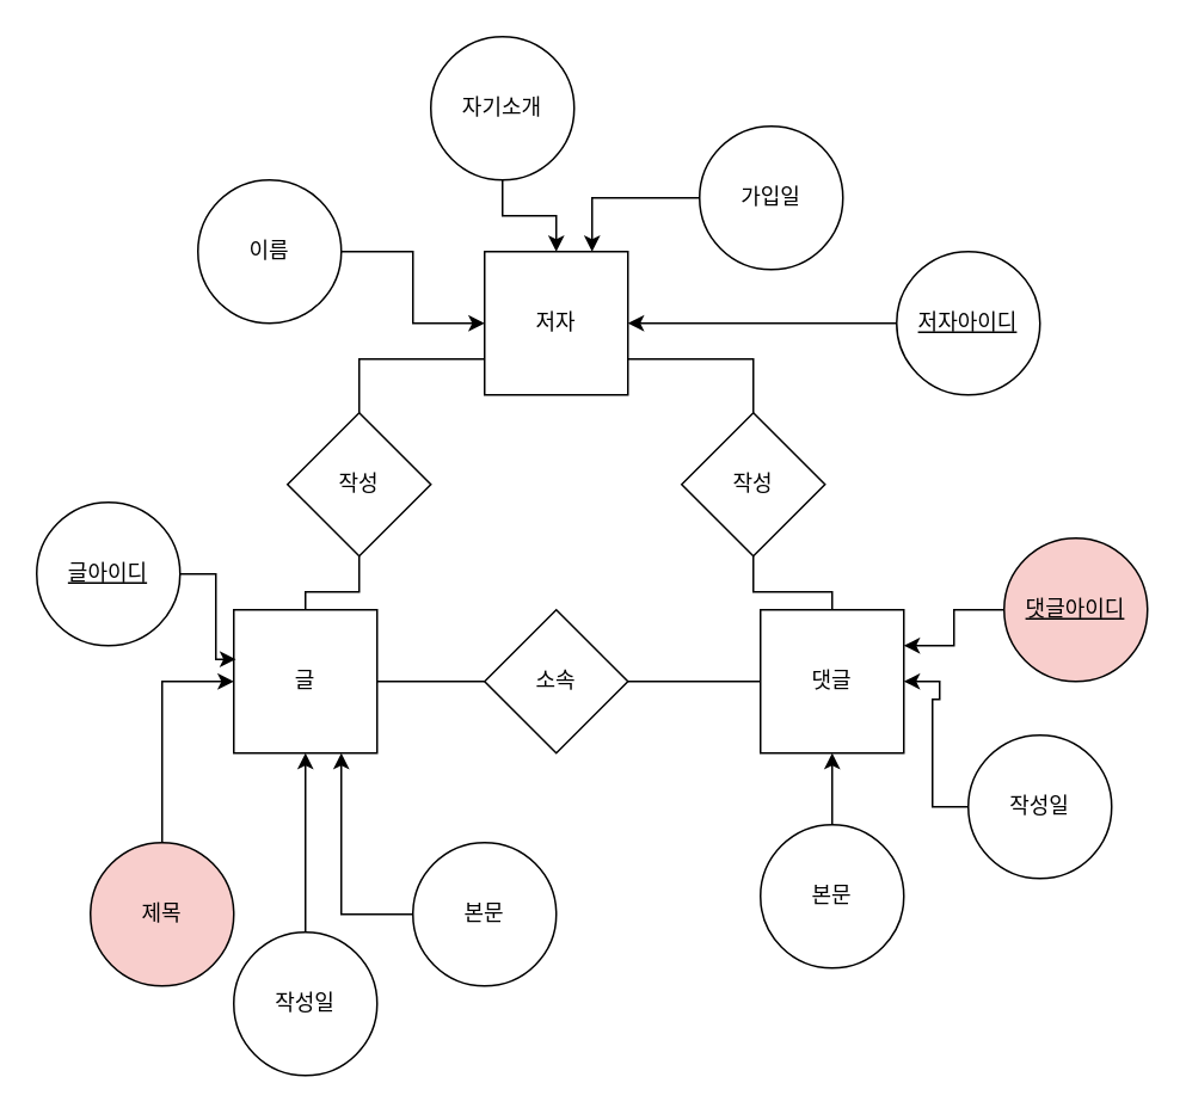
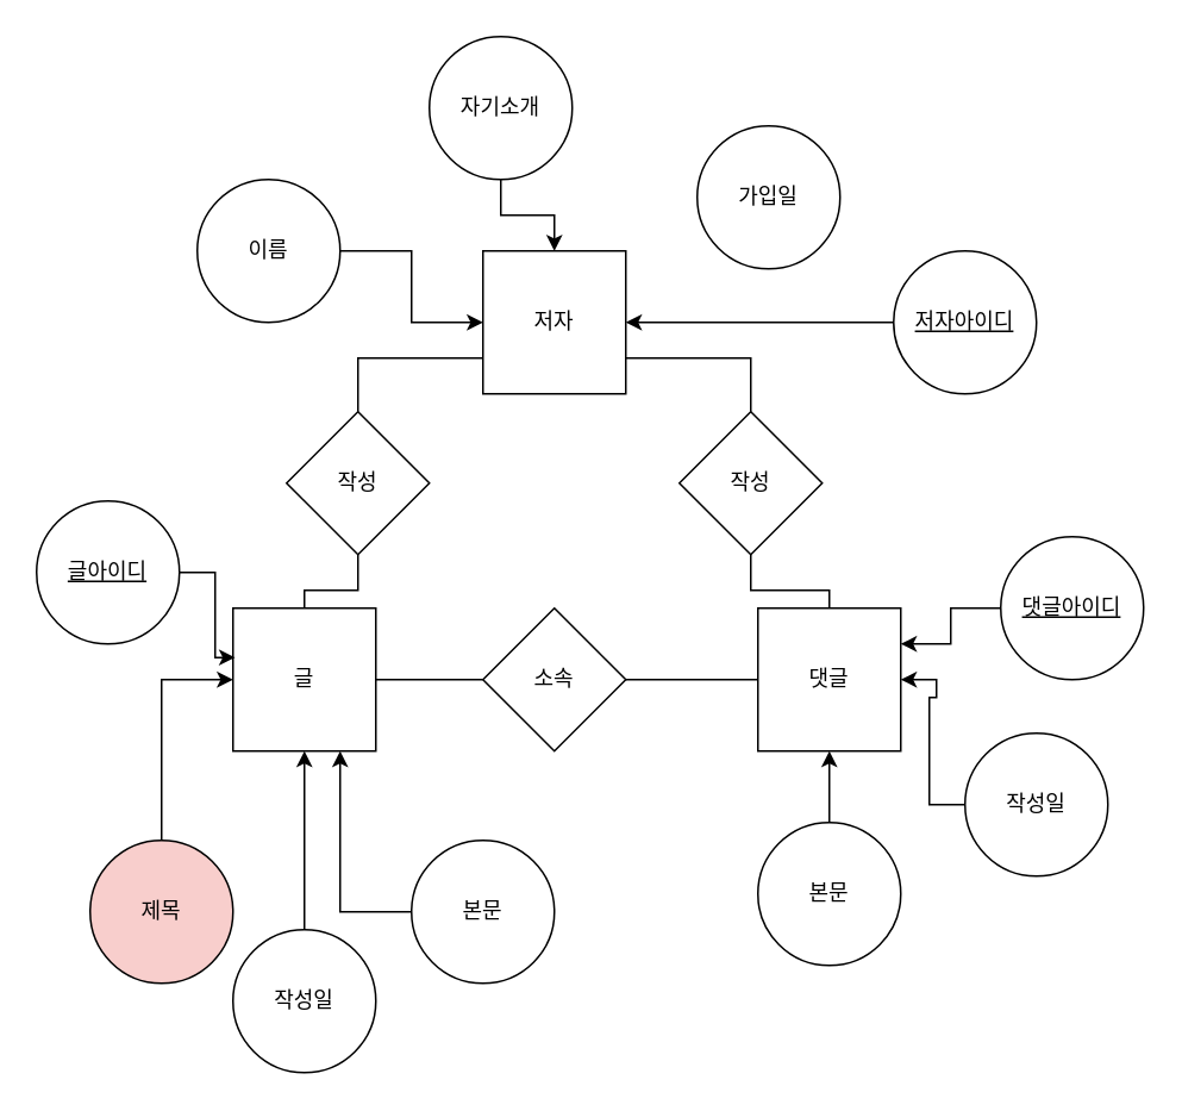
  <mxCell id="0" />
  <mxCell id="1" parent="0" />
  <mxCell id="2" value="저자" style="whiteSpace=wrap;html=1;aspect=fixed;" parent="1" vertex="1"><mxGeometry x="270" y="140" width="80" height="80" as="geometry" /></mxCell>
  <mxCell id="3" value="글" style="whiteSpace=wrap;html=1;aspect=fixed;" parent="1" vertex="1"><mxGeometry x="130" y="340" width="80" height="80" as="geometry" /></mxCell>
  <mxCell id="4" value="댓글" style="whiteSpace=wrap;html=1;aspect=fixed;" parent="1" vertex="1"><mxGeometry x="424" y="340" width="80" height="80" as="geometry" /></mxCell>
  <mxCell id="5" style="edgeStyle=orthogonalEdgeStyle;rounded=0;orthogonalLoop=1;jettySize=auto;html=1;exitX=0.5;exitY=0;exitDx=0;exitDy=0;entryX=0;entryY=0.5;entryDx=0;entryDy=0;" edge="1" parent="1" source="6" target="3"><mxGeometry relative="1" as="geometry" /></mxCell>
  <mxCell id="6" value="제목" style="ellipse;whiteSpace=wrap;html=1;aspect=fixed;fillColor=#f8cecc;" vertex="1" parent="1"><mxGeometry x="50" y="470" width="80" height="80" as="geometry" /></mxCell>
  <mxCell id="7" style="edgeStyle=orthogonalEdgeStyle;rounded=0;orthogonalLoop=1;jettySize=auto;html=1;entryX=0.5;entryY=1;entryDx=0;entryDy=0;" edge="1" parent="1" source="8" target="3"><mxGeometry relative="1" as="geometry" /></mxCell>
  <mxCell id="8" value="작성일" style="ellipse;whiteSpace=wrap;html=1;aspect=fixed;" vertex="1" parent="1"><mxGeometry x="130" y="520" width="80" height="80" as="geometry" /></mxCell>
  <mxCell id="9" style="edgeStyle=orthogonalEdgeStyle;rounded=0;orthogonalLoop=1;jettySize=auto;html=1;entryX=0.75;entryY=1;entryDx=0;entryDy=0;" edge="1" parent="1" source="10" target="3"><mxGeometry relative="1" as="geometry" /></mxCell>
  <mxCell id="10" value="본문" style="ellipse;whiteSpace=wrap;html=1;aspect=fixed;" vertex="1" parent="1"><mxGeometry x="230" y="470" width="80" height="80" as="geometry" /></mxCell>
  <mxCell id="11" style="edgeStyle=orthogonalEdgeStyle;rounded=0;orthogonalLoop=1;jettySize=auto;html=1;entryX=0;entryY=0.5;entryDx=0;entryDy=0;" edge="1" parent="1" source="12" target="2"><mxGeometry relative="1" as="geometry" /></mxCell>
  <mxCell id="12" value="이름" style="ellipse;whiteSpace=wrap;html=1;aspect=fixed;" vertex="1" parent="1"><mxGeometry x="110" y="100" width="80" height="80" as="geometry" /></mxCell>
  <mxCell id="13" style="edgeStyle=orthogonalEdgeStyle;rounded=0;orthogonalLoop=1;jettySize=auto;html=1;entryX=0.5;entryY=0;entryDx=0;entryDy=0;" edge="1" parent="1" source="14" target="2"><mxGeometry relative="1" as="geometry" /></mxCell>
  <mxCell id="14" value="자기소개" style="ellipse;whiteSpace=wrap;html=1;aspect=fixed;" vertex="1" parent="1"><mxGeometry x="240" width="80" height="80" as="geometry" y="20" /></mxCell>
- <mxCell id="15" style="edgeStyle=orthogonalEdgeStyle;rounded=0;orthogonalLoop=1;jettySize=auto;html=1;entryX=0.75;entryY=0;entryDx=0;entryDy=0;" edge="1" parent="1" source="16" target="2"><mxGeometry relative="1" as="geometry" /></mxCell>
  <mxCell id="16" value="가입일" style="ellipse;whiteSpace=wrap;html=1;aspect=fixed;" vertex="1" parent="1"><mxGeometry x="390" y="70" width="80" height="80" as="geometry" /></mxCell>
  <mxCell id="17" style="edgeStyle=orthogonalEdgeStyle;rounded=0;orthogonalLoop=1;jettySize=auto;html=1;entryX=0.5;entryY=1;entryDx=0;entryDy=0;" edge="1" parent="1" source="18" target="4"><mxGeometry relative="1" as="geometry" /></mxCell>
  <mxCell id="18" value="본문" style="ellipse;whiteSpace=wrap;html=1;aspect=fixed;" vertex="1" parent="1"><mxGeometry x="424" y="460" width="80" height="80" as="geometry" /></mxCell>
  <mxCell id="19" style="edgeStyle=orthogonalEdgeStyle;rounded=0;orthogonalLoop=1;jettySize=auto;html=1;entryX=1;entryY=0.5;entryDx=0;entryDy=0;" edge="1" parent="1" source="20" target="4"><mxGeometry relative="1" as="geometry" /></mxCell>
  <mxCell id="20" value="작성일" style="ellipse;whiteSpace=wrap;html=1;aspect=fixed;" vertex="1" parent="1"><mxGeometry x="540" y="410" width="80" height="80" as="geometry" /></mxCell>
  <mxCell id="21" style="rounded=0;orthogonalLoop=1;jettySize=auto;html=1;exitX=0.5;exitY=0;exitDx=0;exitDy=0;entryX=0;entryY=0.75;entryDx=0;entryDy=0;strokeColor=default;edgeStyle=orthogonalEdgeStyle;endArrow=none;endFill=0;" edge="1" parent="1" source="23" target="2"><mxGeometry relative="1" as="geometry" /></mxCell>
  <mxCell id="22" style="edgeStyle=orthogonalEdgeStyle;rounded=0;orthogonalLoop=1;jettySize=auto;html=1;exitX=0.5;exitY=1;exitDx=0;exitDy=0;endArrow=none;endFill=0;" edge="1" parent="1" source="23" target="3"><mxGeometry relative="1" as="geometry" /></mxCell>
  <mxCell id="23" value="작성" style="rhombus;whiteSpace=wrap;html=1;" vertex="1" parent="1"><mxGeometry x="160" y="230" width="80" height="80" as="geometry" /></mxCell>
  <mxCell id="24" style="edgeStyle=orthogonalEdgeStyle;rounded=0;orthogonalLoop=1;jettySize=auto;html=1;entryX=0.015;entryY=0.345;entryDx=0;entryDy=0;entryPerimeter=0;" edge="1" parent="1" source="25" target="3"><mxGeometry relative="1" as="geometry" /></mxCell>
  <mxCell id="25" value="&lt;u&gt;글아이디&lt;/u&gt;" style="ellipse;whiteSpace=wrap;html=1;aspect=fixed;" vertex="1" parent="1"><mxGeometry x="20" y="280" width="80" height="80" as="geometry" /></mxCell>
  <mxCell id="26" style="edgeStyle=orthogonalEdgeStyle;rounded=0;orthogonalLoop=1;jettySize=auto;html=1;entryX=1;entryY=0.25;entryDx=0;entryDy=0;" edge="1" parent="1" source="27" target="4"><mxGeometry relative="1" as="geometry" /></mxCell>
- <mxCell id="27" value="&lt;u&gt;댓글아이디&lt;/u&gt;" style="ellipse;whiteSpace=wrap;html=1;aspect=fixed;fillColor=#f8cecc;" vertex="1" parent="1"><mxGeometry x="560" y="300" width="80" height="80" as="geometry" /></mxCell>
+ <mxCell id="27" value="&lt;u&gt;댓글아이디&lt;/u&gt;" style="ellipse;whiteSpace=wrap;html=1;aspect=fixed;" vertex="1" parent="1"><mxGeometry x="560" y="300" width="80" height="80" as="geometry" /></mxCell>
  <mxCell id="28" style="edgeStyle=orthogonalEdgeStyle;rounded=0;orthogonalLoop=1;jettySize=auto;html=1;entryX=1;entryY=0.5;entryDx=0;entryDy=0;" edge="1" parent="1" source="29" target="2"><mxGeometry relative="1" as="geometry" /></mxCell>
  <mxCell id="29" value="&lt;u&gt;저자아이디&lt;/u&gt;" style="ellipse;whiteSpace=wrap;html=1;aspect=fixed;" vertex="1" parent="1"><mxGeometry x="500" y="140" width="80" height="80" as="geometry" /></mxCell>
  <mxCell id="30" style="edgeStyle=orthogonalEdgeStyle;rounded=0;orthogonalLoop=1;jettySize=auto;html=1;exitX=0.5;exitY=0;exitDx=0;exitDy=0;entryX=1;entryY=0.75;entryDx=0;entryDy=0;strokeColor=default;endArrow=none;endFill=0;" edge="1" parent="1" source="32" target="2"><mxGeometry relative="1" as="geometry" /></mxCell>
  <mxCell id="31" style="edgeStyle=orthogonalEdgeStyle;rounded=0;orthogonalLoop=1;jettySize=auto;html=1;exitX=0.5;exitY=1;exitDx=0;exitDy=0;entryX=0.5;entryY=0;entryDx=0;entryDy=0;strokeColor=default;endArrow=none;endFill=0;" edge="1" parent="1" source="32" target="4"><mxGeometry relative="1" as="geometry" /></mxCell>
  <mxCell id="32" value="작성" style="rhombus;whiteSpace=wrap;html=1;" vertex="1" parent="1"><mxGeometry x="380" y="230" width="80" height="80" as="geometry" /></mxCell>
  <mxCell id="33" style="edgeStyle=orthogonalEdgeStyle;rounded=0;orthogonalLoop=1;jettySize=auto;html=1;entryX=1;entryY=0.5;entryDx=0;entryDy=0;strokeColor=default;endArrow=none;endFill=0;" edge="1" parent="1" source="35" target="3"><mxGeometry relative="1" as="geometry" /></mxCell>
  <mxCell id="34" style="edgeStyle=orthogonalEdgeStyle;rounded=0;orthogonalLoop=1;jettySize=auto;html=1;entryX=0;entryY=0.5;entryDx=0;entryDy=0;strokeColor=default;endArrow=none;endFill=0;" edge="1" parent="1" source="35" target="4"><mxGeometry relative="1" as="geometry" /></mxCell>
  <mxCell id="35" value="소속" style="rhombus;whiteSpace=wrap;html=1;" vertex="1" parent="1"><mxGeometry x="270" y="340" width="80" height="80" as="geometry" /></mxCell>
